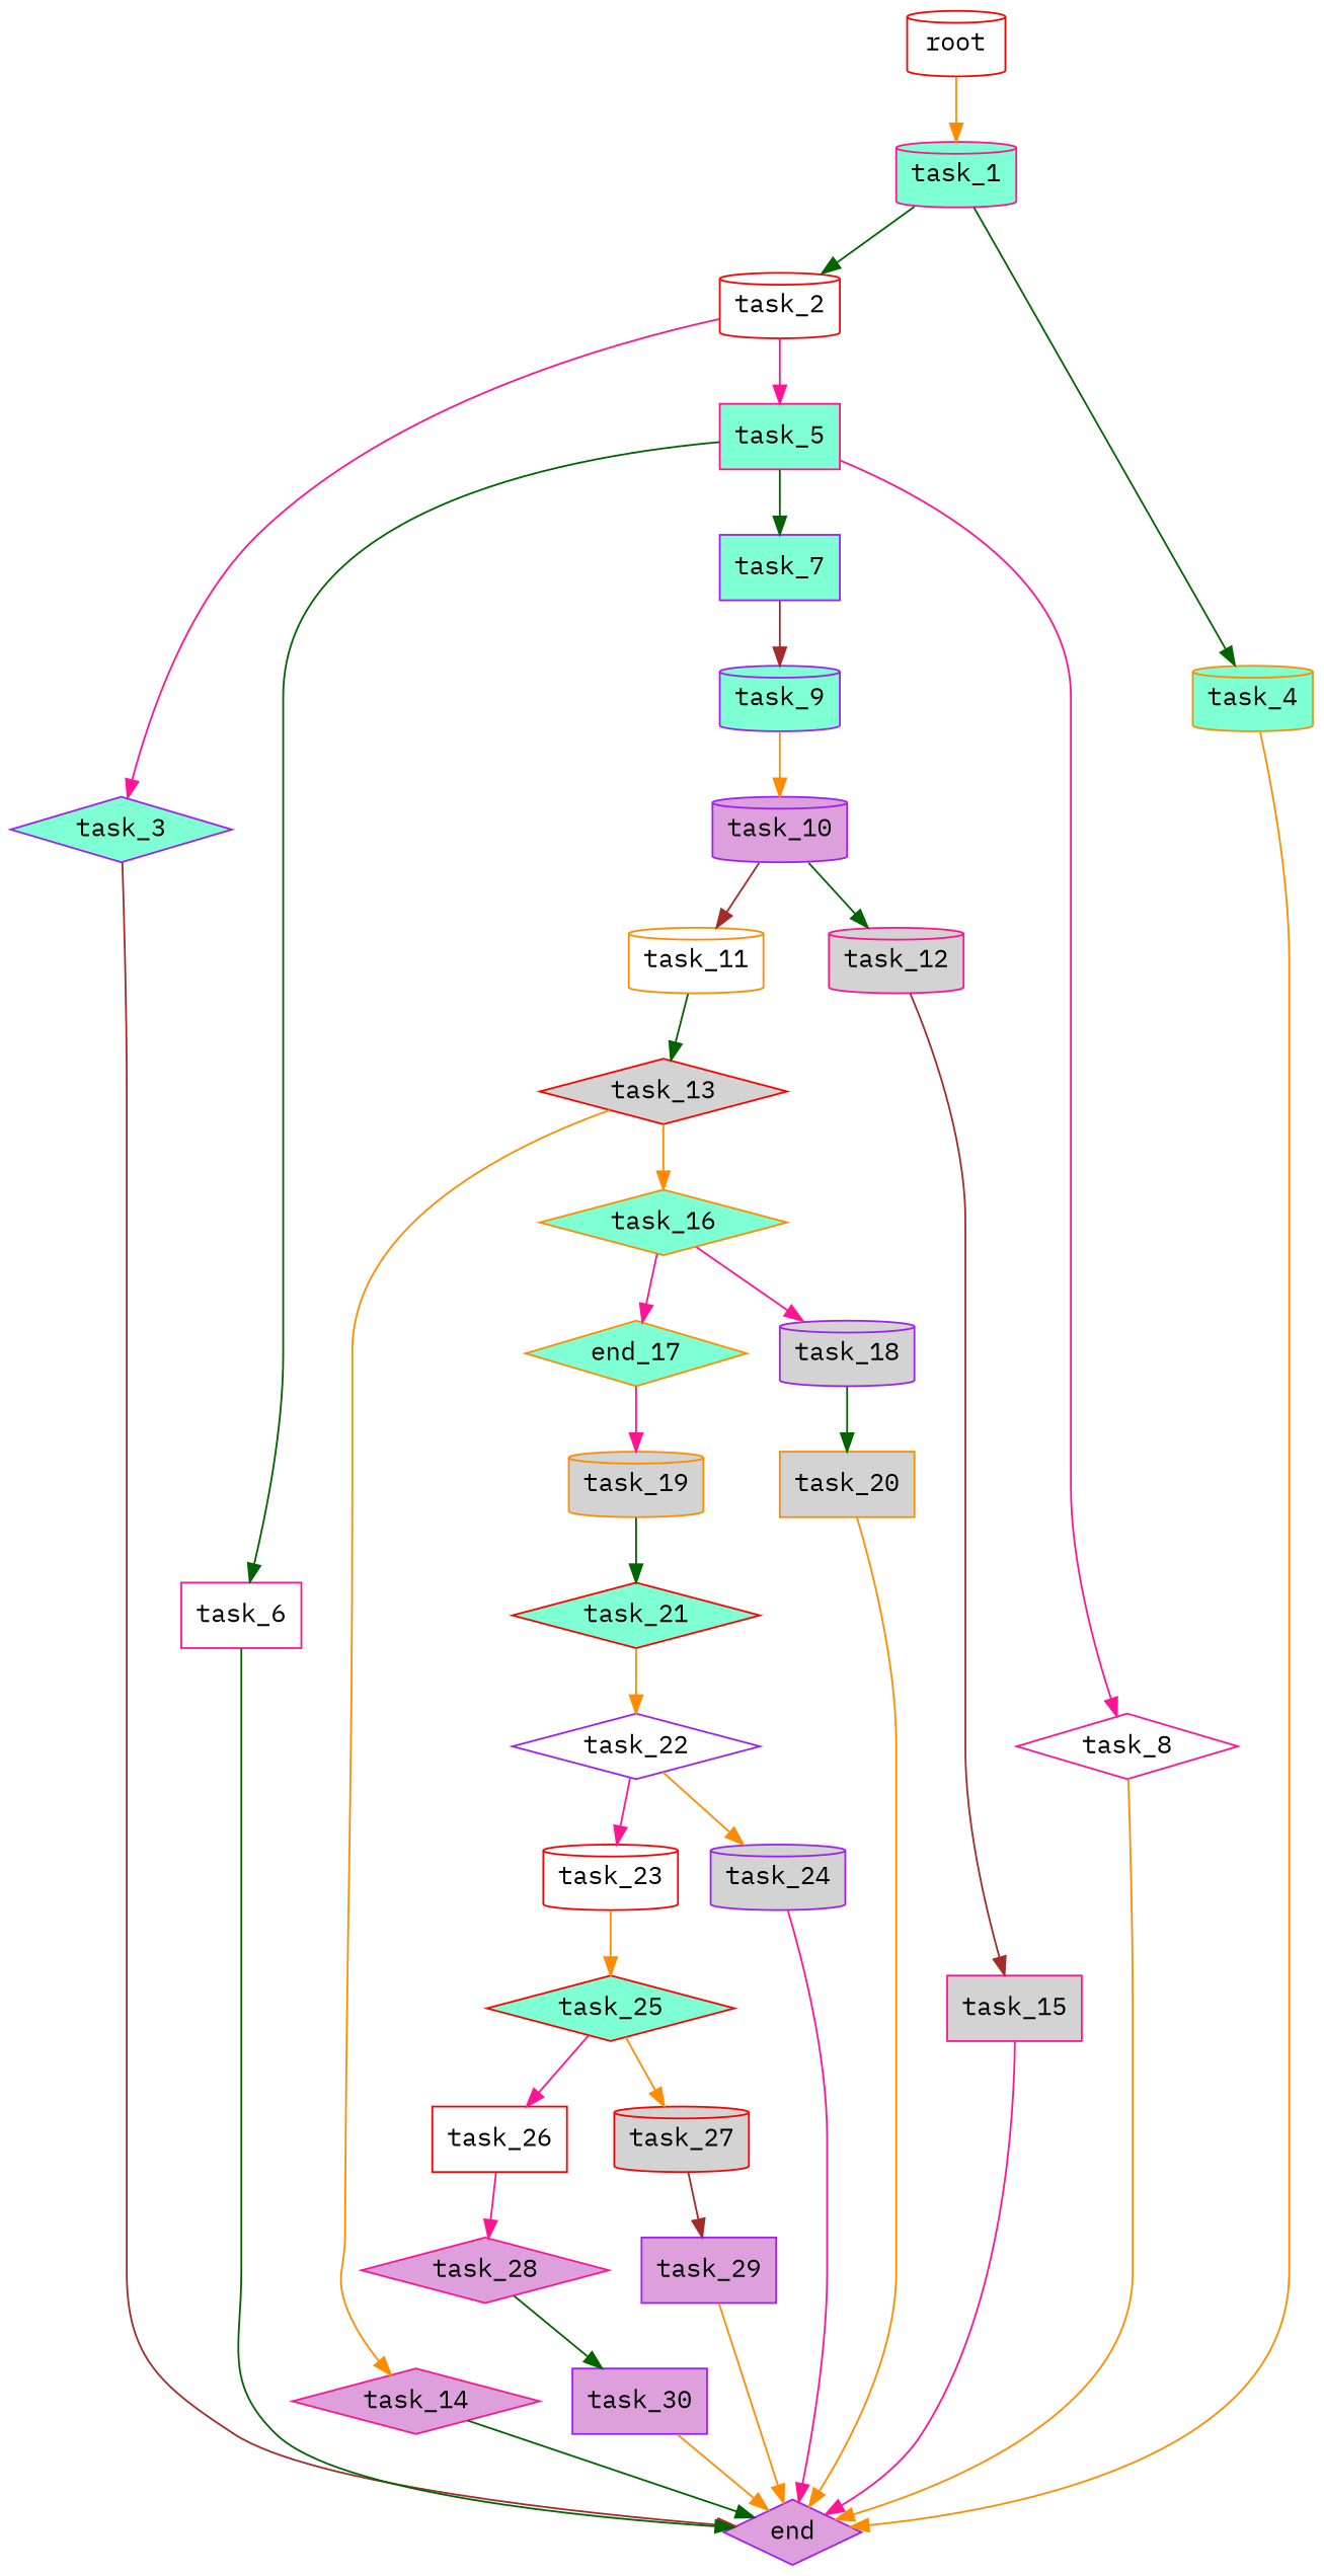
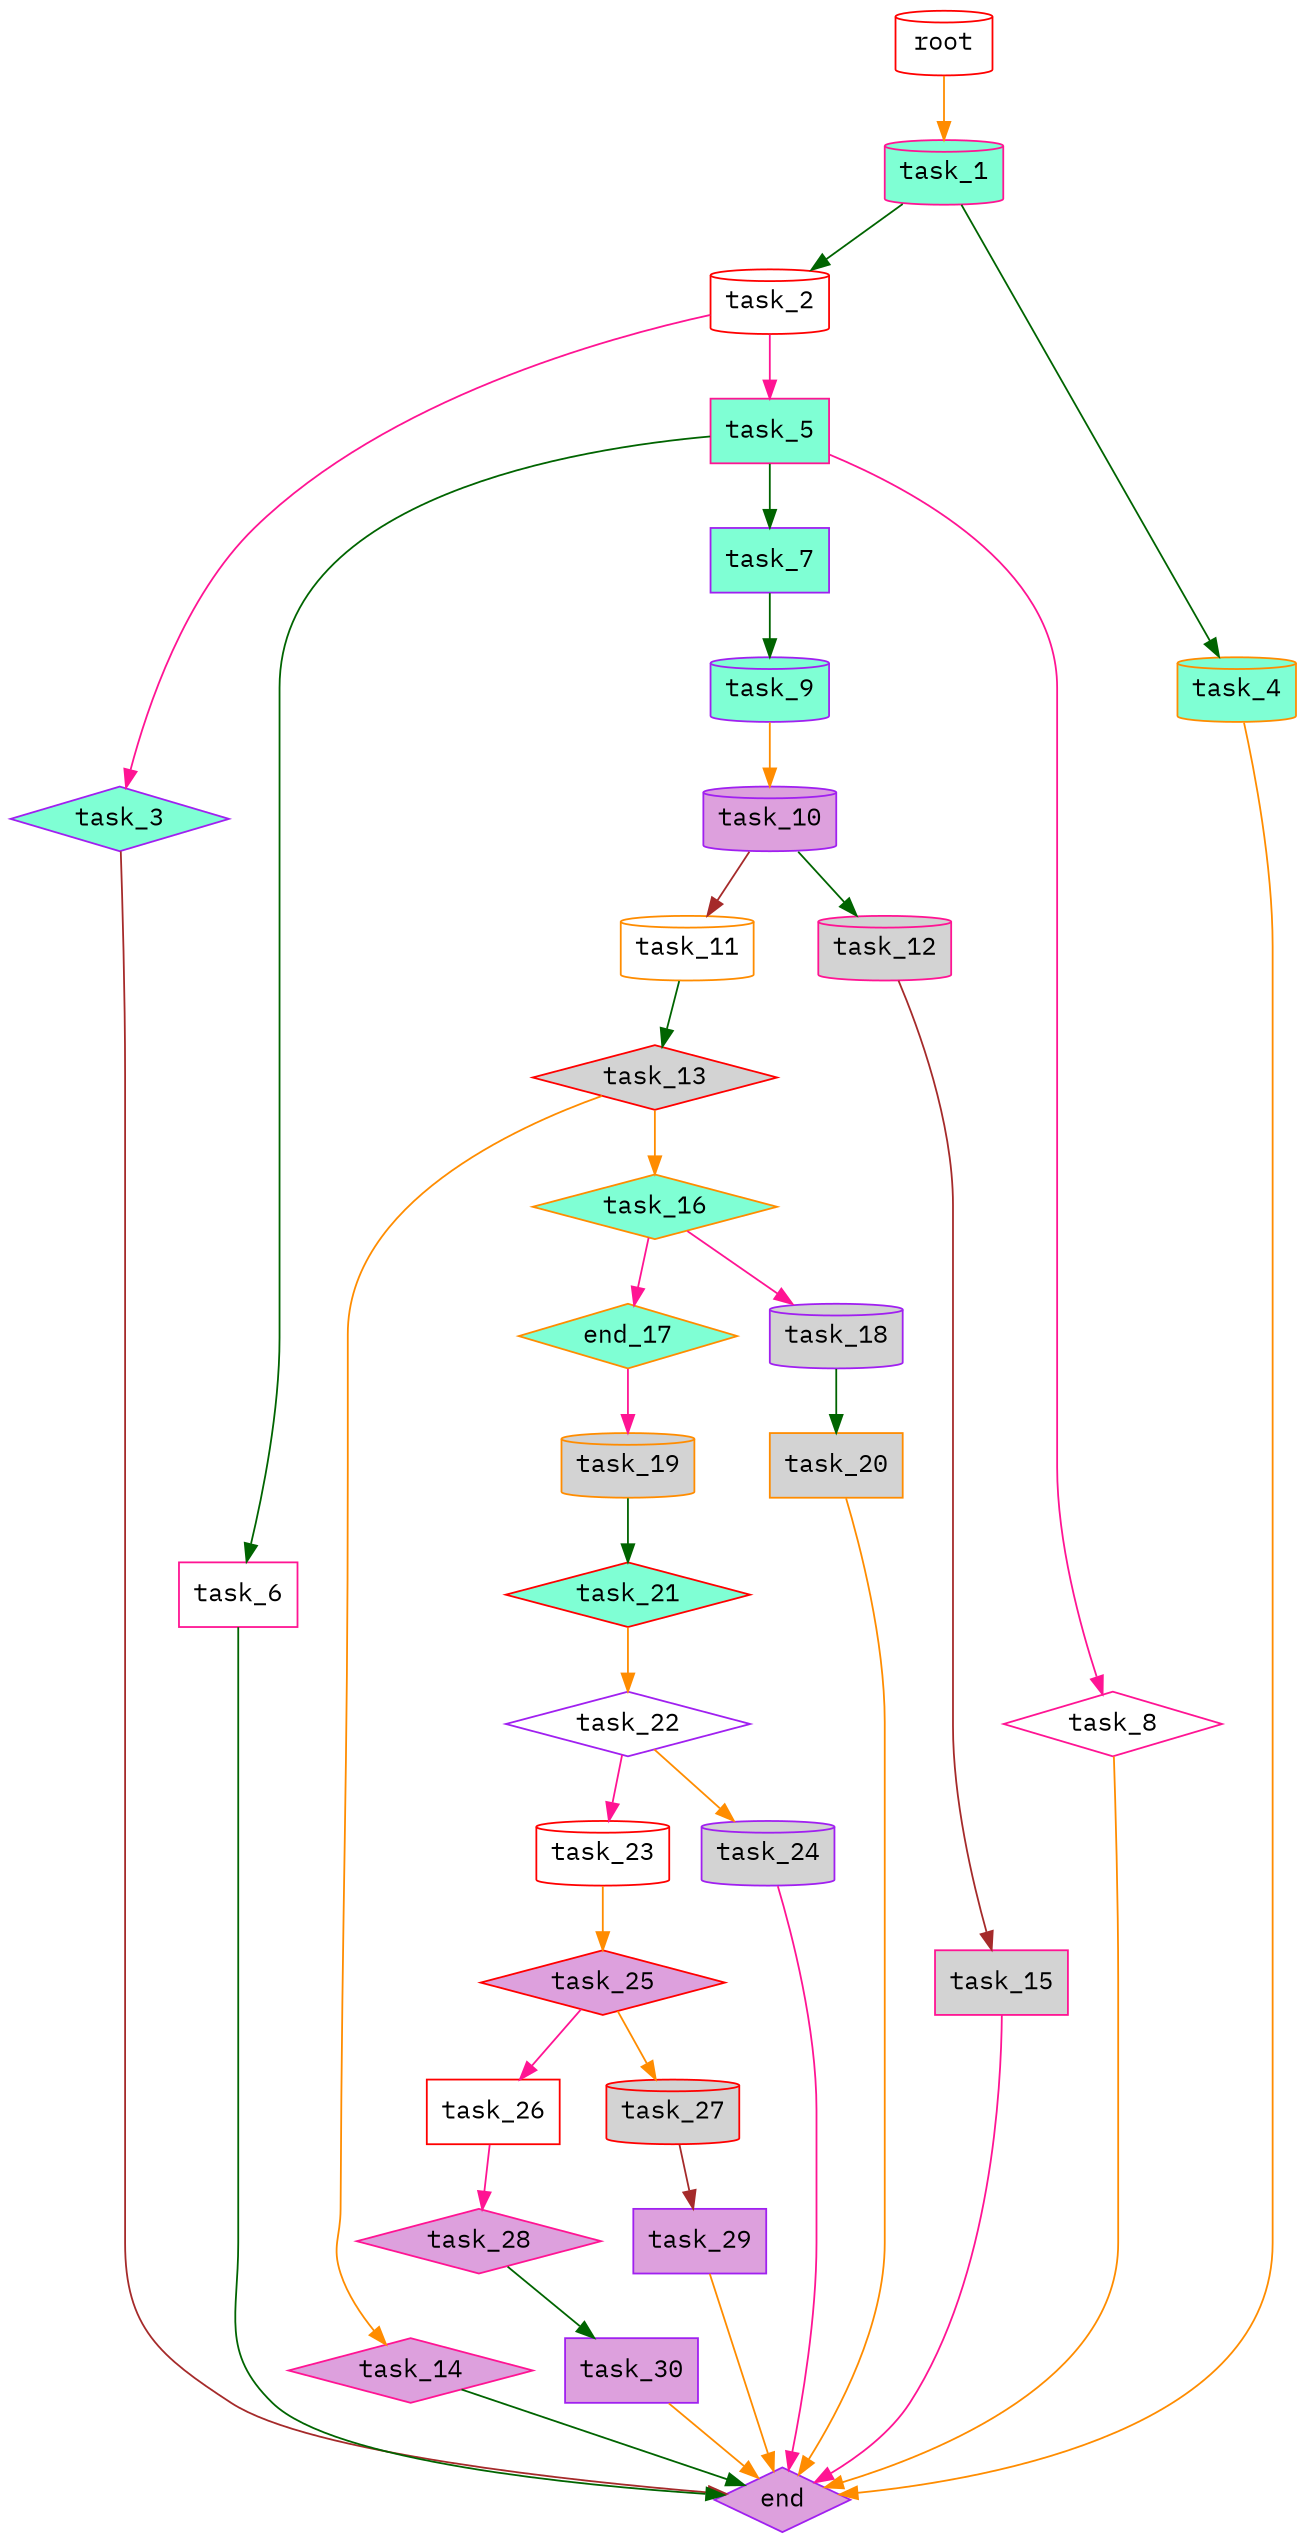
  digraph {
    fontname="IBM Plex Mono"
    node [color=purple fillcolor=aquamarine fontname="IBM Plex Mono" shape=cylinder style=filled]
    edge [color=darkorange fontname="IBM Plex Mono"]
    root [color=red fillcolor=white]
    task_1 [color=deeppink]
    task_2 [color=red fillcolor=white]
    task_4 [color=darkorange]
    task_3 [shape=diamond]
    task_5 [color=deeppink shape=box]
    end [fillcolor=plum shape=diamond]
    task_6 [color=deeppink fillcolor=white shape=box]
    task_7 [shape=box]
    task_8 [color=deeppink fillcolor=white shape=diamond]
    task_9
    task_10 [fillcolor=plum]
    task_11 [color=darkorange fillcolor=white]
    task_12 [color=deeppink fillcolor=lightgrey]
    task_13 [color=red fillcolor=lightgrey shape=diamond]
    task_15 [color=deeppink fillcolor=lightgrey shape=box]
    task_14 [color=deeppink fillcolor=plum shape=diamond]
    task_16 [color=darkorange shape=diamond]
    n19 [color=darkorange label=end_17 shape=diamond]
    task_18 [fillcolor=lightgrey]
    task_19 [color=darkorange fillcolor=lightgrey]
    task_20 [color=darkorange fillcolor=lightgrey shape=box]
    task_21 [color=red shape=diamond]
    task_22 [fillcolor=white shape=diamond]
    task_23 [color=red fillcolor=white]
    task_24 [fillcolor=lightgrey]
-   task_25 [color=red shape=diamond]
+   task_25 [color=red fillcolor=plum shape=diamond]
    task_26 [color=red fillcolor=white shape=box]
    task_27 [color=red fillcolor=lightgrey]
    task_28 [color=deeppink fillcolor=plum shape=diamond]
    task_29 [fillcolor=plum shape=box]
    task_30 [fillcolor=plum shape=box]
    root -> task_1
    task_1 -> task_2 [color=darkgreen]
    task_1 -> task_4 [color=darkgreen]
    task_2 -> task_3 [color=deeppink]
    task_2 -> task_5 [color=deeppink]
    task_4 -> end
    task_3 -> end [color=brown]
    task_5 -> task_6 [color=darkgreen]
    task_5 -> task_7 [color=darkgreen]
    task_5 -> task_8 [color=deeppink]
    task_6 -> end [color=darkgreen]
-   task_7 -> task_9 [color=brown]
+   task_7 -> task_9 [color=darkgreen]
    task_8 -> end
    task_9 -> task_10
    task_10 -> task_11 [color=brown]
    task_10 -> task_12 [color=darkgreen]
    task_11 -> task_13 [color=darkgreen]
    task_12 -> task_15 [color=brown]
    task_13 -> task_14
    task_13 -> task_16
    task_15 -> end [color=deeppink]
    task_14 -> end [color=darkgreen]
    task_16 -> n19 [color=deeppink]
    task_16 -> task_18 [color=deeppink]
    n19 -> task_19 [color=deeppink]
    task_18 -> task_20 [color=darkgreen]
    task_19 -> task_21 [color=darkgreen]
    task_20 -> end
    task_21 -> task_22
    task_22 -> task_23 [color=deeppink]
    task_22 -> task_24
    task_23 -> task_25
    task_24 -> end [color=deeppink]
    task_25 -> task_26 [color=deeppink]
    task_25 -> task_27
    task_26 -> task_28 [color=deeppink]
    task_27 -> task_29 [color=brown]
    task_28 -> task_30 [color=darkgreen]
    task_29 -> end
    task_30 -> end
  }
